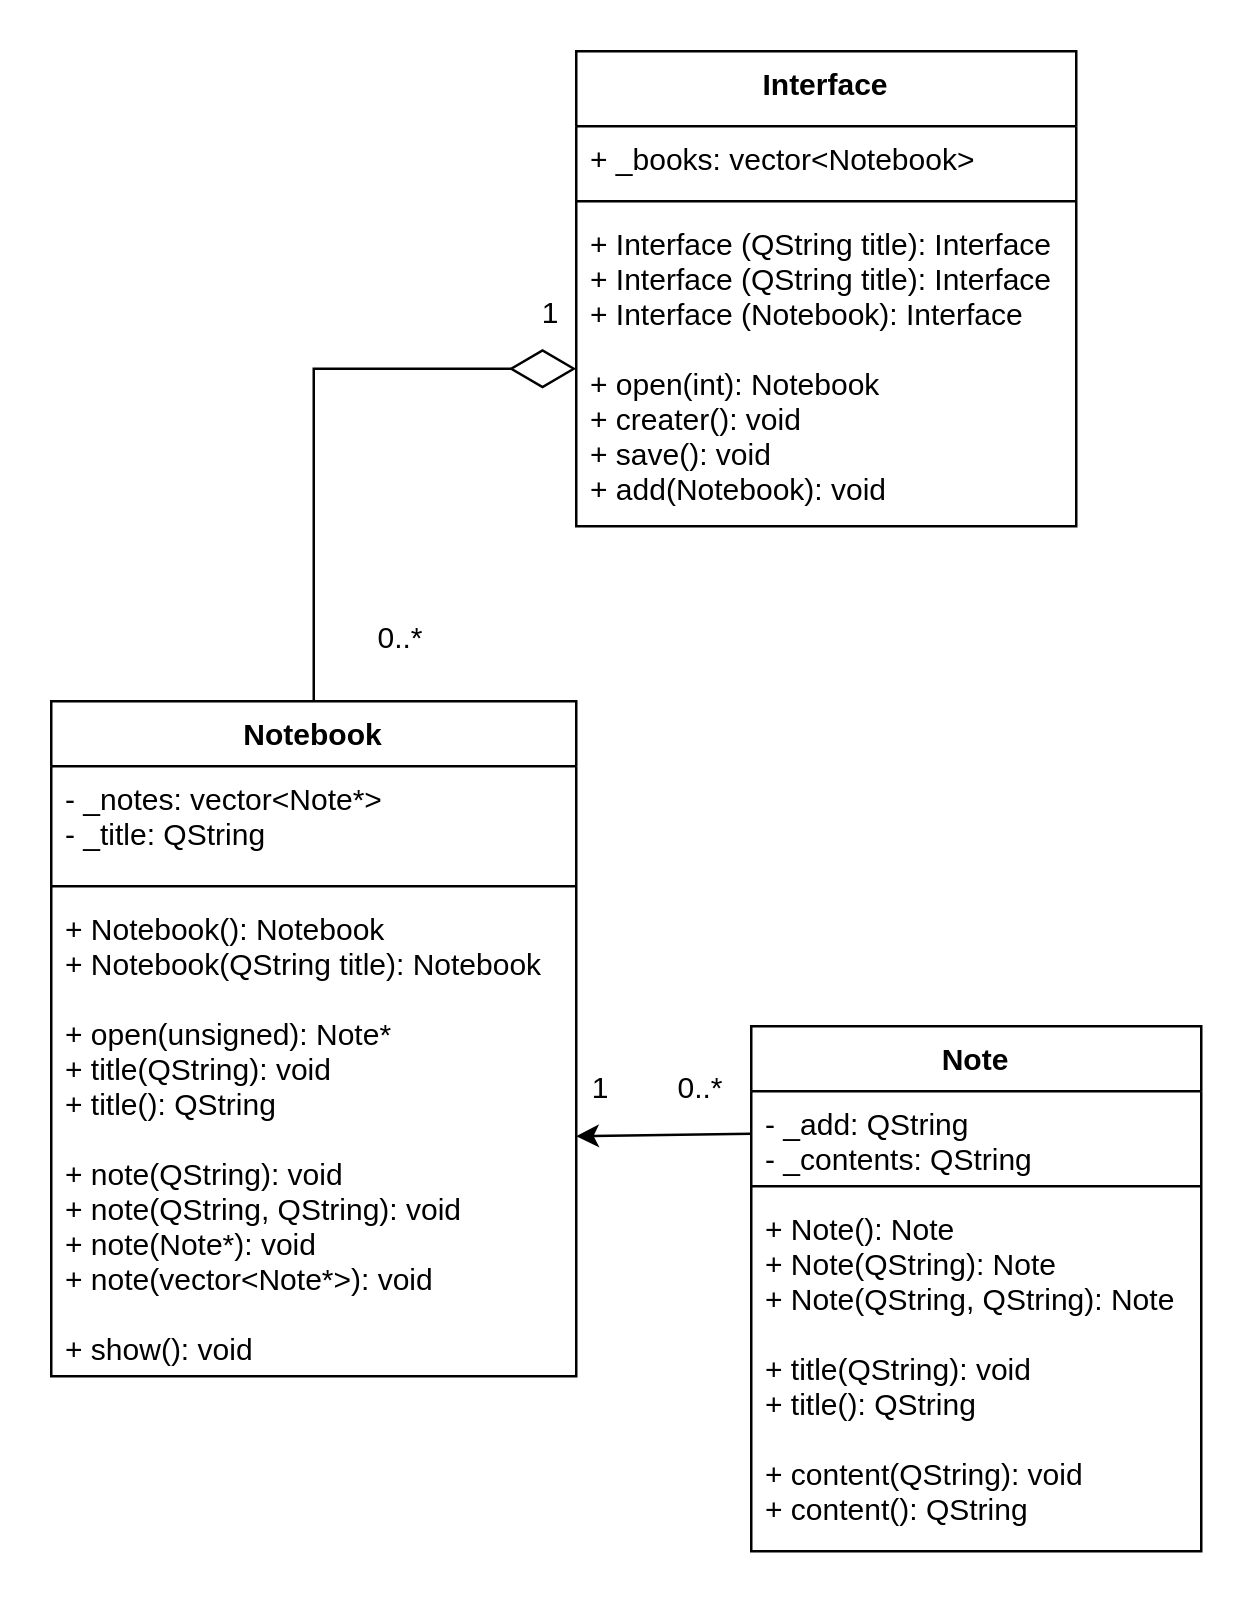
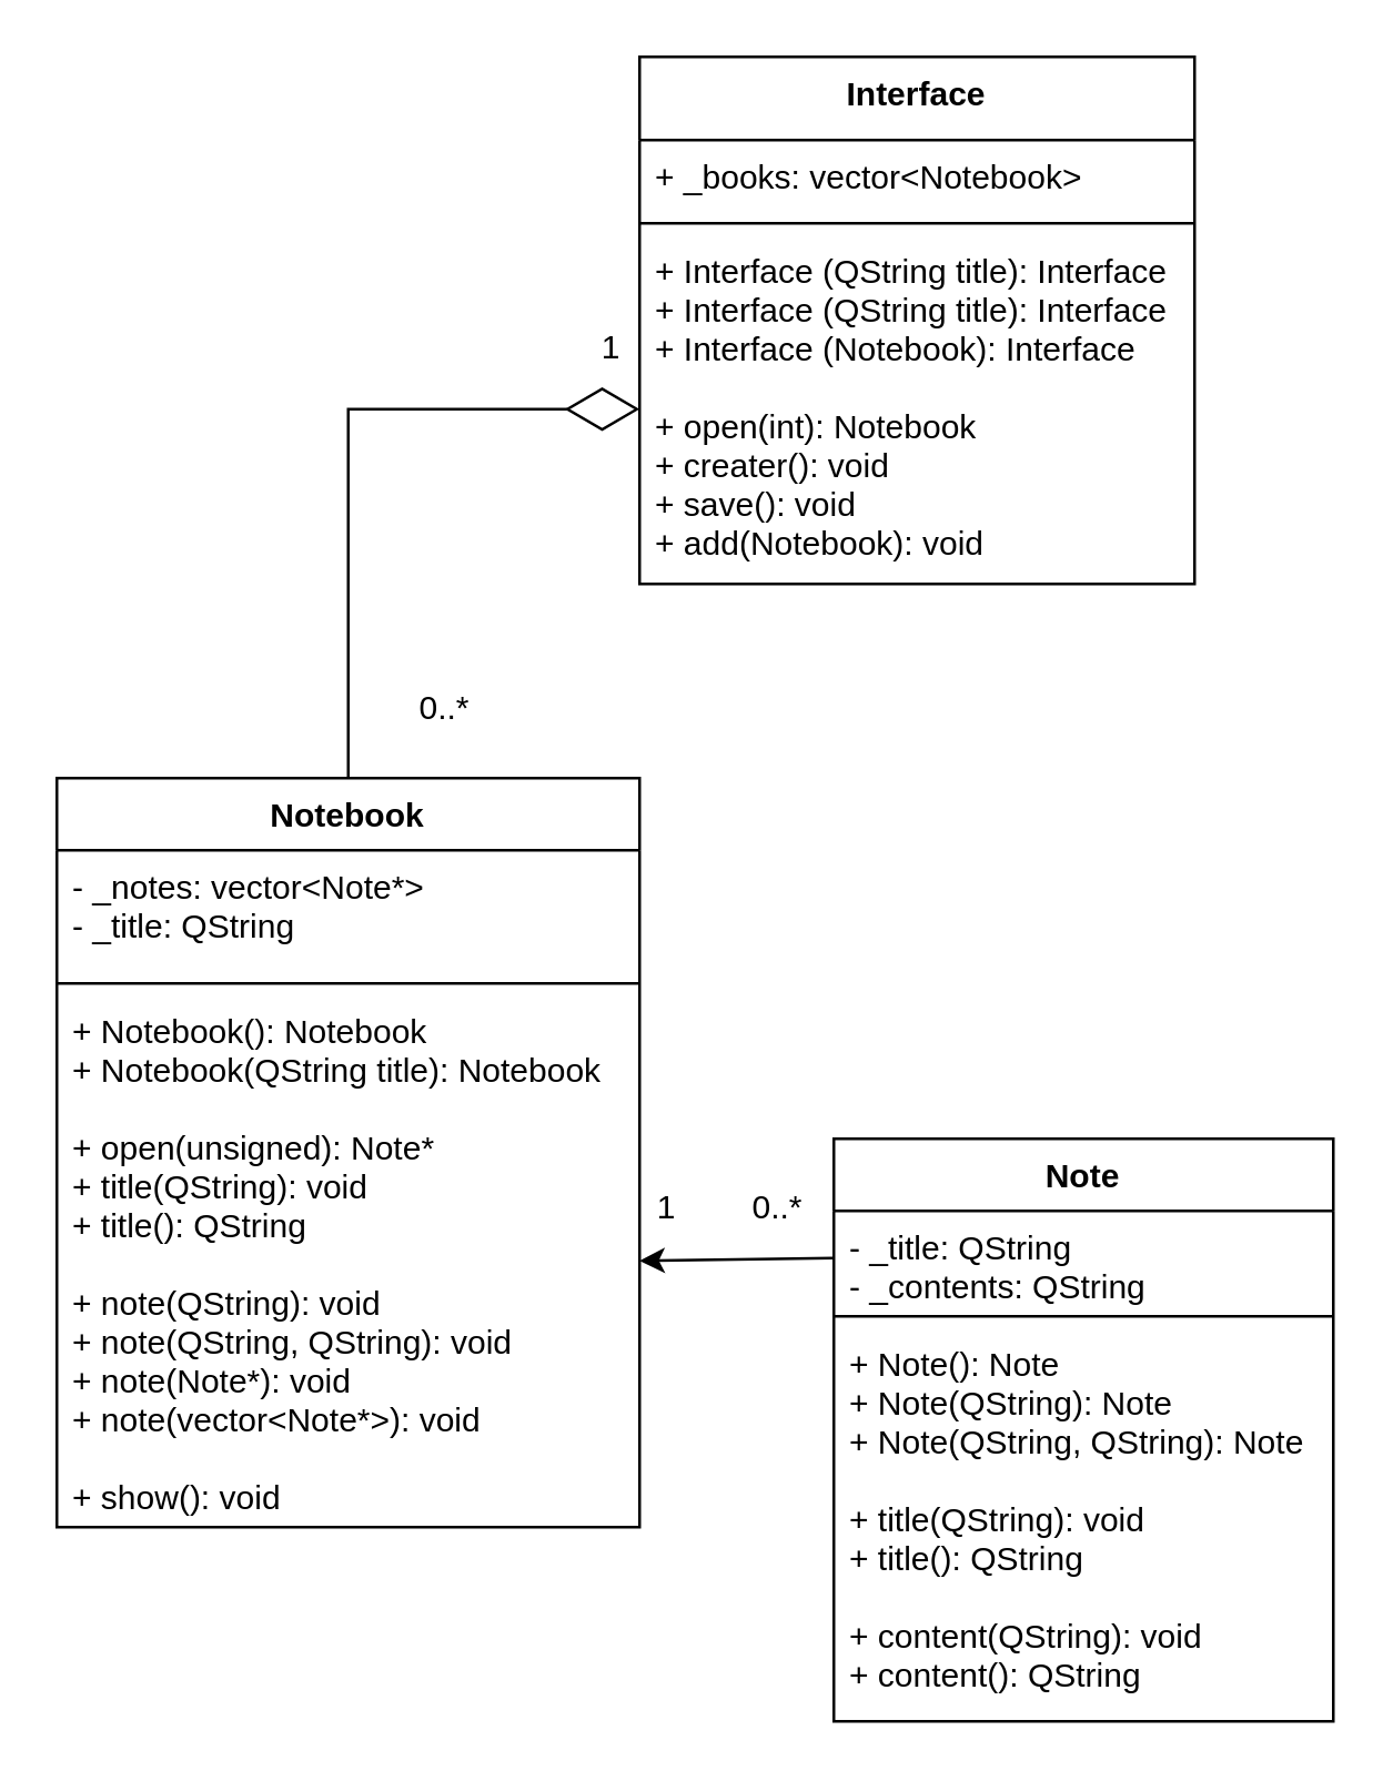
  <mxCell id="0" />
  <mxCell id="1" parent="0" />
  <mxCell id="2" value="Interface" style="swimlane;fontStyle=1;align=center;verticalAlign=top;childLayout=stackLayout;horizontal=1;startSize=30;horizontalStack=0;resizeParent=1;resizeParentMax=0;resizeLast=0;collapsible=1;marginBottom=0;" parent="1" vertex="1"><mxGeometry x="230" y="20" width="200" height="190" as="geometry" /></mxCell>
  <mxCell id="3" value="+ _books: vector&lt;Notebook&gt;" style="text;strokeColor=none;fillColor=none;align=left;verticalAlign=top;spacingLeft=4;spacingRight=4;overflow=hidden;rotatable=0;points=[[0,0.5],[1,0.5]];portConstraint=eastwest;" parent="2" vertex="1"><mxGeometry y="30" width="200" height="26" as="geometry" /></mxCell>
  <mxCell id="4" value="" style="line;strokeWidth=1;fillColor=none;align=left;verticalAlign=middle;spacingTop=-1;spacingLeft=3;spacingRight=3;rotatable=0;labelPosition=right;points=[];portConstraint=eastwest;strokeColor=inherit;" parent="2" vertex="1"><mxGeometry y="56" width="200" height="8" as="geometry" /></mxCell>
  <mxCell id="5" value="+ Interface (QString title): Interface&#10;+ Interface (QString title): Interface&#10;+ Interface (Notebook): Interface&#10;&#10;+ open(int): Notebook&#10;+ creater(): void&#10;+ save(): void&#10;+ add(Notebook): void" style="text;strokeColor=none;fillColor=none;align=left;verticalAlign=top;spacingLeft=4;spacingRight=4;overflow=hidden;rotatable=0;points=[[0,0.5],[1,0.5]];portConstraint=eastwest;" parent="2" vertex="1"><mxGeometry y="64" width="200" height="126" as="geometry" /></mxCell>
  <mxCell id="6" value="Notebook" style="swimlane;fontStyle=1;align=center;verticalAlign=top;childLayout=stackLayout;horizontal=1;startSize=26;horizontalStack=0;resizeParent=1;resizeParentMax=0;resizeLast=0;collapsible=1;marginBottom=0;" parent="1" vertex="1"><mxGeometry x="20" y="280" width="210" height="270" as="geometry" /></mxCell>
  <mxCell id="7" value="- _notes: vector&lt;Note*&gt;&#10;- _title: QString" style="text;strokeColor=none;fillColor=none;align=left;verticalAlign=top;spacingLeft=4;spacingRight=4;overflow=hidden;rotatable=0;points=[[0,0.5],[1,0.5]];portConstraint=eastwest;" parent="6" vertex="1"><mxGeometry y="26" width="210" height="44" as="geometry" /></mxCell>
  <mxCell id="8" value="" style="line;strokeWidth=1;fillColor=none;align=left;verticalAlign=middle;spacingTop=-1;spacingLeft=3;spacingRight=3;rotatable=0;labelPosition=right;points=[];portConstraint=eastwest;strokeColor=inherit;" parent="6" vertex="1"><mxGeometry y="70" width="210" height="8" as="geometry" /></mxCell>
  <mxCell id="9" value="+ Notebook(): Notebook&#10;+ Notebook(QString title): Notebook&#10;&#10;+ open(unsigned): Note*&#10;+ title(QString): void&#10;+ title(): QString&#10;&#10;+ note(QString): void&#10;+ note(QString, QString): void&#10;+ note(Note*): void&#10;+ note(vector&lt;Note*&gt;): void&#10;&#10;+ show(): void" style="text;strokeColor=none;fillColor=none;align=left;verticalAlign=top;spacingLeft=4;spacingRight=4;overflow=hidden;rotatable=0;points=[[0,0.5],[1,0.5]];portConstraint=eastwest;" parent="6" vertex="1"><mxGeometry y="78" width="210" height="192" as="geometry" /></mxCell>
  <mxCell id="10" value="Note" style="swimlane;fontStyle=1;align=center;verticalAlign=top;childLayout=stackLayout;horizontal=1;startSize=26;horizontalStack=0;resizeParent=1;resizeParentMax=0;resizeLast=0;collapsible=1;marginBottom=0;" parent="1" vertex="1"><mxGeometry x="300" y="410" width="180" height="210" as="geometry" /></mxCell>
- <mxCell id="11" value="- _add: QString&#10;- _contents: QString" style="text;strokeColor=none;fillColor=none;align=left;verticalAlign=top;spacingLeft=4;spacingRight=4;overflow=hidden;rotatable=0;points=[[0,0.5],[1,0.5]];portConstraint=eastwest;" parent="10" vertex="1"><mxGeometry y="26" width="180" height="34" as="geometry" /></mxCell>
+ <mxCell id="11" value="- _title: QString&#10;- _contents: QString" style="text;strokeColor=none;fillColor=none;align=left;verticalAlign=top;spacingLeft=4;spacingRight=4;overflow=hidden;rotatable=0;points=[[0,0.5],[1,0.5]];portConstraint=eastwest;" parent="10" vertex="1"><mxGeometry y="26" width="180" height="34" as="geometry" /></mxCell>
  <mxCell id="12" value="" style="line;strokeWidth=1;fillColor=none;align=left;verticalAlign=middle;spacingTop=-1;spacingLeft=3;spacingRight=3;rotatable=0;labelPosition=right;points=[];portConstraint=eastwest;strokeColor=inherit;" parent="10" vertex="1"><mxGeometry y="60" width="180" height="8" as="geometry" /></mxCell>
  <mxCell id="13" value="+ Note(): Note&#10;+ Note(QString): Note&#10;+ Note(QString, QString): Note&#10;&#10;+ title(QString): void&#10;+ title(): QString&#10;&#10;+ content(QString): void&#10;+ content(): QString" style="text;strokeColor=none;fillColor=none;align=left;verticalAlign=top;spacingLeft=4;spacingRight=4;overflow=hidden;rotatable=0;points=[[0,0.5],[1,0.5]];portConstraint=eastwest;" parent="10" vertex="1"><mxGeometry y="68" width="180" height="142" as="geometry" /></mxCell>
  <mxCell id="14" value="" style="endArrow=classic;html=1;rounded=0;exitX=0;exitY=0.5;exitDx=0;exitDy=0;entryX=1;entryY=0.5;entryDx=0;entryDy=0;" edge="1" parent="1" source="11" target="9"><mxGeometry width="50" height="50" relative="1" as="geometry"><mxPoint x="330" y="430" as="sourcePoint" /><mxPoint x="380" y="380" as="targetPoint" /></mxGeometry></mxCell>
  <mxCell id="15" value="1" style="text;html=1;strokeColor=none;fillColor=none;align=center;verticalAlign=middle;whiteSpace=wrap;rounded=0;" vertex="1" parent="1"><mxGeometry x="230" y="420" width="20" height="30" as="geometry" /></mxCell>
  <mxCell id="16" value="0..*" style="text;html=1;strokeColor=none;fillColor=none;align=center;verticalAlign=middle;whiteSpace=wrap;rounded=0;" vertex="1" parent="1"><mxGeometry x="250" y="420" width="60" height="30" as="geometry" /></mxCell>
  <mxCell id="17" value="" style="endArrow=diamondThin;endFill=0;endSize=24;html=1;rounded=0;exitX=0.5;exitY=0;exitDx=0;exitDy=0;entryX=0;entryY=0.5;entryDx=0;entryDy=0;" edge="1" parent="1" source="6" target="5"><mxGeometry width="160" relative="1" as="geometry"><mxPoint x="270" y="350" as="sourcePoint" /><mxPoint x="125" y="210" as="targetPoint" /><Array as="points"><mxPoint x="125" y="147" /></Array></mxGeometry></mxCell>
  <mxCell id="18" value="1" style="text;html=1;strokeColor=none;fillColor=none;align=center;verticalAlign=middle;whiteSpace=wrap;rounded=0;" vertex="1" parent="1"><mxGeometry x="210" y="110" width="20" height="30" as="geometry" /></mxCell>
  <mxCell id="19" value="0..*" style="text;html=1;strokeColor=none;fillColor=none;align=center;verticalAlign=middle;whiteSpace=wrap;rounded=0;" vertex="1" parent="1"><mxGeometry x="130" y="240" width="60" height="30" as="geometry" /></mxCell>
